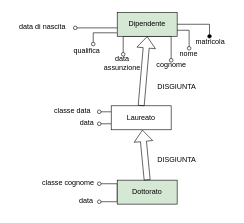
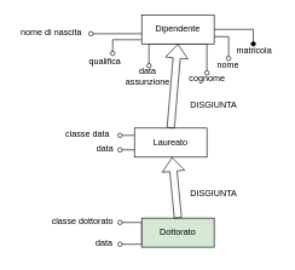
  <mxCell id="0" />
  <mxCell id="1" parent="0" />
  <mxCell id="2" style="edgeStyle=orthogonalEdgeStyle;rounded=0;orthogonalLoop=1;jettySize=auto;html=1;strokeColor=default;fontSize=12;endArrow=oval;endFill=0;" edge="1" parent="1"><mxGeometry relative="1" as="geometry"><mxPoint x="315" y="80" as="targetPoint" /><Array as="points"><mxPoint x="315" y="50" /></Array><mxPoint x="295" y="50" as="sourcePoint" /></mxGeometry></mxCell>
  <mxCell id="3" style="edgeStyle=orthogonalEdgeStyle;rounded=0;orthogonalLoop=1;jettySize=auto;html=1;exitX=0.006;exitY=0.642;exitDx=0;exitDy=0;strokeColor=default;fontSize=12;endArrow=oval;endFill=0;exitPerimeter=0;" edge="1" parent="1" source="8"><mxGeometry relative="1" as="geometry"><mxPoint x="125" y="46" as="targetPoint" /><Array as="points"><mxPoint x="125" y="46" /></Array></mxGeometry></mxCell>
  <mxCell id="4" style="edgeStyle=orthogonalEdgeStyle;rounded=0;orthogonalLoop=1;jettySize=auto;html=1;exitX=-0.006;exitY=0.856;exitDx=0;exitDy=0;strokeColor=default;fontSize=12;endArrow=oval;endFill=0;exitPerimeter=0;" edge="1" parent="1" source="8"><mxGeometry relative="1" as="geometry"><mxPoint x="155" y="73" as="targetPoint" /><Array as="points"><mxPoint x="155" y="54" /><mxPoint x="155" y="73" /></Array></mxGeometry></mxCell>
  <mxCell id="5" style="edgeStyle=orthogonalEdgeStyle;rounded=0;orthogonalLoop=1;jettySize=auto;html=1;exitX=0.25;exitY=1;exitDx=0;exitDy=0;strokeColor=default;fontSize=12;endArrow=oval;endFill=0;" edge="1" parent="1" source="8"><mxGeometry relative="1" as="geometry"><mxPoint x="205" y="90" as="targetPoint" /><Array as="points"><mxPoint x="205" y="60" /><mxPoint x="205" y="80" /></Array></mxGeometry></mxCell>
  <mxCell id="6" style="edgeStyle=orthogonalEdgeStyle;rounded=0;orthogonalLoop=1;jettySize=auto;html=1;exitX=0.25;exitY=1;exitDx=0;exitDy=0;strokeColor=default;fontSize=12;endArrow=oval;endFill=0;" edge="1" parent="1" source="8"><mxGeometry relative="1" as="geometry"><mxPoint x="285" y="100" as="targetPoint" /><Array as="points"><mxPoint x="285" y="60" /></Array></mxGeometry></mxCell>
  <mxCell id="7" style="edgeStyle=orthogonalEdgeStyle;rounded=0;orthogonalLoop=1;jettySize=auto;html=1;strokeColor=default;fontSize=12;endArrow=oval;endFill=1;" edge="1" parent="1"><mxGeometry relative="1" as="geometry"><mxPoint x="349" y="60" as="targetPoint" /><Array as="points"><mxPoint x="349" y="40" /><mxPoint x="349" y="60" /></Array><mxPoint x="289" y="40" as="sourcePoint" /></mxGeometry></mxCell>
- <mxCell id="8" value="Dipendente" style="whiteSpace=wrap;html=1;align=center;fillColor=#d5e8d4;" vertex="1" parent="1"><mxGeometry x="195" y="20" width="100" height="40" as="geometry" /></mxCell>
+ <mxCell id="8" value="Dipendente" style="whiteSpace=wrap;html=1;align=center;" vertex="1" parent="1"><mxGeometry x="195" y="20" width="100" height="40" as="geometry" /></mxCell>
  <mxCell id="9" style="edgeStyle=orthogonalEdgeStyle;rounded=0;orthogonalLoop=1;jettySize=auto;html=1;exitX=0;exitY=0.25;exitDx=0;exitDy=0;strokeColor=default;fontSize=12;endArrow=oval;endFill=0;" edge="1" parent="1" source="11"><mxGeometry relative="1" as="geometry"><mxPoint x="165" y="186" as="targetPoint" /></mxGeometry></mxCell>
  <mxCell id="10" style="edgeStyle=orthogonalEdgeStyle;rounded=0;orthogonalLoop=1;jettySize=auto;html=1;exitX=0;exitY=0.75;exitDx=0;exitDy=0;strokeColor=default;fontSize=12;endArrow=oval;endFill=0;" edge="1" parent="1" source="11"><mxGeometry relative="1" as="geometry"><mxPoint x="165" y="206" as="targetPoint" /></mxGeometry></mxCell>
  <mxCell id="11" value="Laureato" style="whiteSpace=wrap;html=1;align=center;" vertex="1" parent="1"><mxGeometry x="185" y="176" width="100" height="40" as="geometry" /></mxCell>
  <mxCell id="12" style="edgeStyle=orthogonalEdgeStyle;rounded=0;orthogonalLoop=1;jettySize=auto;html=1;exitX=0;exitY=0.5;exitDx=0;exitDy=0;strokeColor=default;fontSize=12;endArrow=oval;endFill=0;" edge="1" parent="1" source="14"><mxGeometry relative="1" as="geometry"><mxPoint x="165" y="306" as="targetPoint" /><Array as="points"><mxPoint x="195" y="306" /></Array></mxGeometry></mxCell>
  <mxCell id="13" style="edgeStyle=orthogonalEdgeStyle;rounded=0;orthogonalLoop=1;jettySize=auto;html=1;exitX=0;exitY=0.5;exitDx=0;exitDy=0;strokeColor=default;fontSize=12;endArrow=oval;endFill=0;" edge="1" parent="1" source="14"><mxGeometry relative="1" as="geometry"><mxPoint x="165" y="336" as="targetPoint" /><Array as="points"><mxPoint x="195" y="336" /></Array></mxGeometry></mxCell>
  <mxCell id="14" value="Dottorato" style="whiteSpace=wrap;html=1;align=center;fillColor=#d5e8d4;" vertex="1" parent="1"><mxGeometry x="195" y="300" width="100" height="40" as="geometry" /></mxCell>
- <mxCell id="15" value="classe cognome" style="text;html=1;align=center;verticalAlign=middle;resizable=0;points=[];autosize=1;strokeColor=none;fillColor=none;fontSize=12;spacing=0;" vertex="1" parent="1"><mxGeometry x="63" y="295" width="100" height="20" as="geometry" /></mxCell>
+ <mxCell id="15" value="classe dottorato" style="text;html=1;align=center;verticalAlign=middle;resizable=0;points=[];autosize=1;strokeColor=none;fillColor=none;fontSize=12;spacing=0;" vertex="1" parent="1"><mxGeometry x="63" y="295" width="100" height="20" as="geometry" /></mxCell>
  <mxCell id="16" value="data" style="text;html=1;align=center;verticalAlign=middle;resizable=0;points=[];autosize=1;strokeColor=none;fillColor=none;fontSize=12;" vertex="1" parent="1"><mxGeometry x="118" y="320" width="50" height="30" as="geometry" /></mxCell>
  <mxCell id="17" value="classe data" style="text;html=1;align=center;verticalAlign=middle;resizable=0;points=[];autosize=1;strokeColor=none;fillColor=none;fontSize=12;" vertex="1" parent="1"><mxGeometry x="75" y="170" width="90" height="30" as="geometry" /></mxCell>
  <mxCell id="18" value="data" style="text;html=1;align=center;verticalAlign=middle;resizable=0;points=[];autosize=1;strokeColor=none;fillColor=none;fontSize=12;" vertex="1" parent="1"><mxGeometry x="119" y="190" width="50" height="30" as="geometry" /></mxCell>
- <mxCell id="19" value="data di nascita" style="text;html=1;align=center;verticalAlign=middle;resizable=0;points=[];autosize=1;strokeColor=none;fillColor=none;fontSize=12;" vertex="1" parent="1"><mxGeometry x="20" y="30" width="100" height="30" as="geometry" /></mxCell>
+ <mxCell id="19" value="nome di nascita" style="text;html=1;align=center;verticalAlign=middle;resizable=0;points=[];autosize=1;strokeColor=none;fillColor=none;fontSize=12;" vertex="1" parent="1"><mxGeometry x="20" y="30" width="100" height="30" as="geometry" /></mxCell>
  <mxCell id="20" value="qualifica" style="text;html=1;align=center;verticalAlign=middle;resizable=0;points=[];autosize=1;strokeColor=none;fillColor=none;fontSize=12;" vertex="1" parent="1"><mxGeometry x="109" y="70" width="70" height="30" as="geometry" /></mxCell>
  <mxCell id="21" value="data&lt;br&gt;assunzione" style="text;html=1;align=center;verticalAlign=middle;resizable=0;points=[];autosize=1;strokeColor=none;fillColor=none;fontSize=12;" vertex="1" parent="1"><mxGeometry x="163" y="85" width="80" height="40" as="geometry" /></mxCell>
  <mxCell id="22" value="nome" style="text;html=1;align=center;verticalAlign=middle;resizable=0;points=[];autosize=1;strokeColor=none;fillColor=none;fontSize=12;" vertex="1" parent="1"><mxGeometry x="289" y="75" width="50" height="30" as="geometry" /></mxCell>
  <mxCell id="23" value="cognome" style="text;html=1;align=center;verticalAlign=middle;resizable=0;points=[];autosize=1;strokeColor=none;fillColor=none;fontSize=12;" vertex="1" parent="1"><mxGeometry x="250" y="93" width="70" height="30" as="geometry" /></mxCell>
  <mxCell id="24" value="matricola" style="text;html=1;align=center;verticalAlign=middle;resizable=0;points=[];autosize=1;strokeColor=none;fillColor=none;fontSize=12;" vertex="1" parent="1"><mxGeometry x="315" y="55" width="70" height="30" as="geometry" /></mxCell>
  <mxCell id="25" value="" style="shape=flexArrow;endArrow=classic;html=1;rounded=0;exitX=0.5;exitY=0;exitDx=0;exitDy=0;" edge="1" parent="1" source="11"><mxGeometry width="50" height="50" relative="1" as="geometry"><mxPoint x="155" y="210" as="sourcePoint" /><mxPoint x="245" y="60" as="targetPoint" /></mxGeometry></mxCell>
  <mxCell id="26" value="DISGIUNTA" style="text;html=1;align=center;verticalAlign=middle;resizable=0;points=[];autosize=1;strokeColor=none;fillColor=none;" vertex="1" parent="1"><mxGeometry x="249" y="130" width="90" height="30" as="geometry" /></mxCell>
  <mxCell id="27" value="" style="shape=flexArrow;endArrow=classic;html=1;rounded=0;exitX=0.5;exitY=0;exitDx=0;exitDy=0;" edge="1" parent="1" source="14" target="11"><mxGeometry width="50" height="50" relative="1" as="geometry"><mxPoint x="282.5" y="314" as="sourcePoint" /><mxPoint x="282.5" y="198" as="targetPoint" /></mxGeometry></mxCell>
  <mxCell id="28" value="DISGIUNTA" style="text;html=1;align=center;verticalAlign=middle;resizable=0;points=[];autosize=1;strokeColor=none;fillColor=none;" vertex="1" parent="1"><mxGeometry x="249" y="252" width="90" height="30" as="geometry" /></mxCell>
